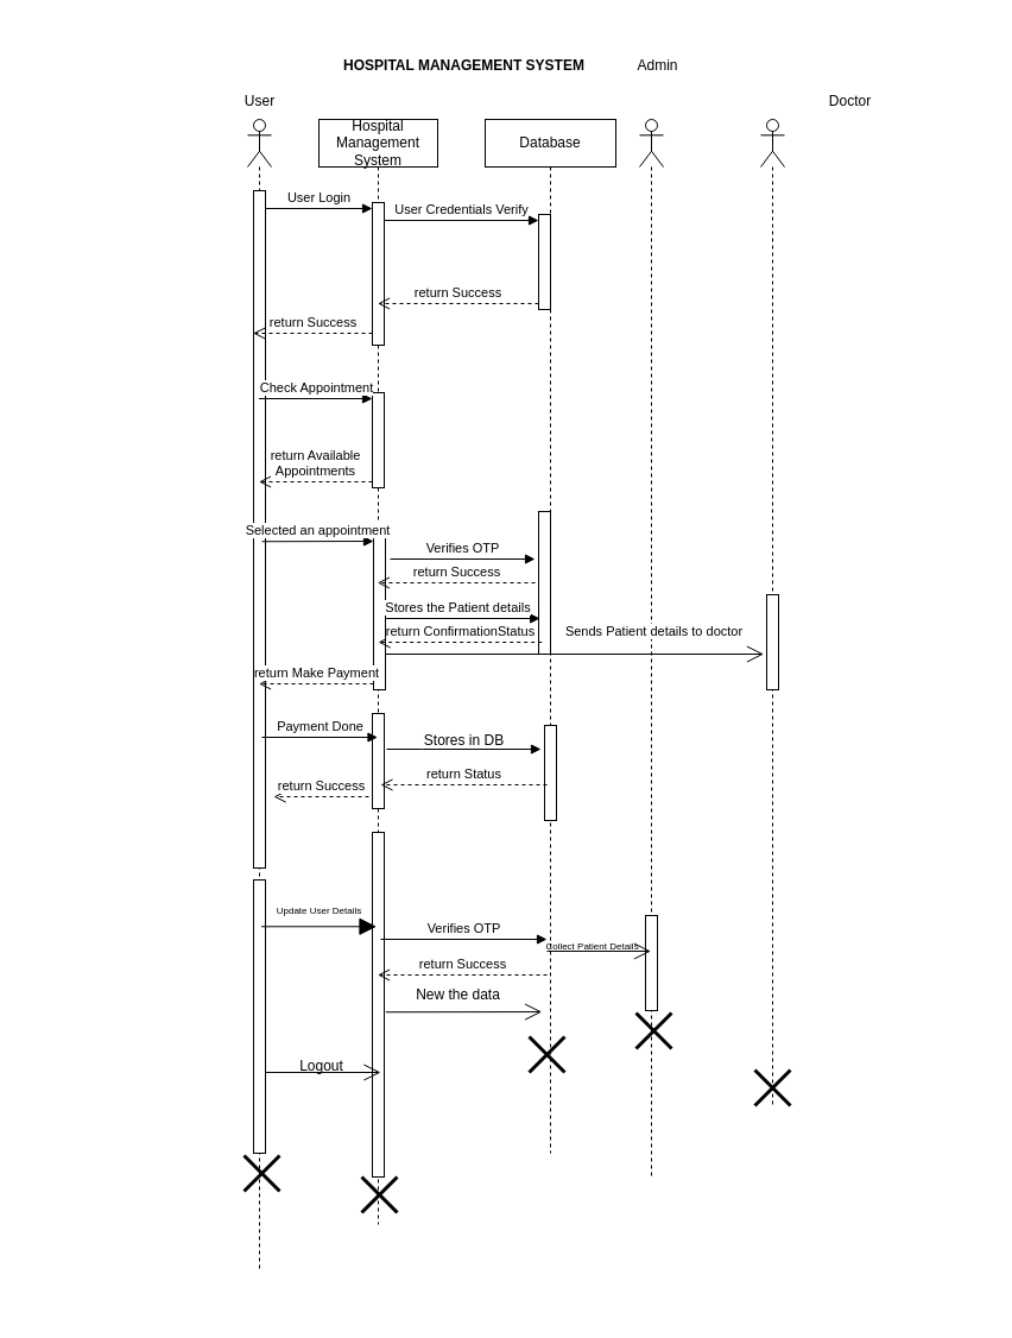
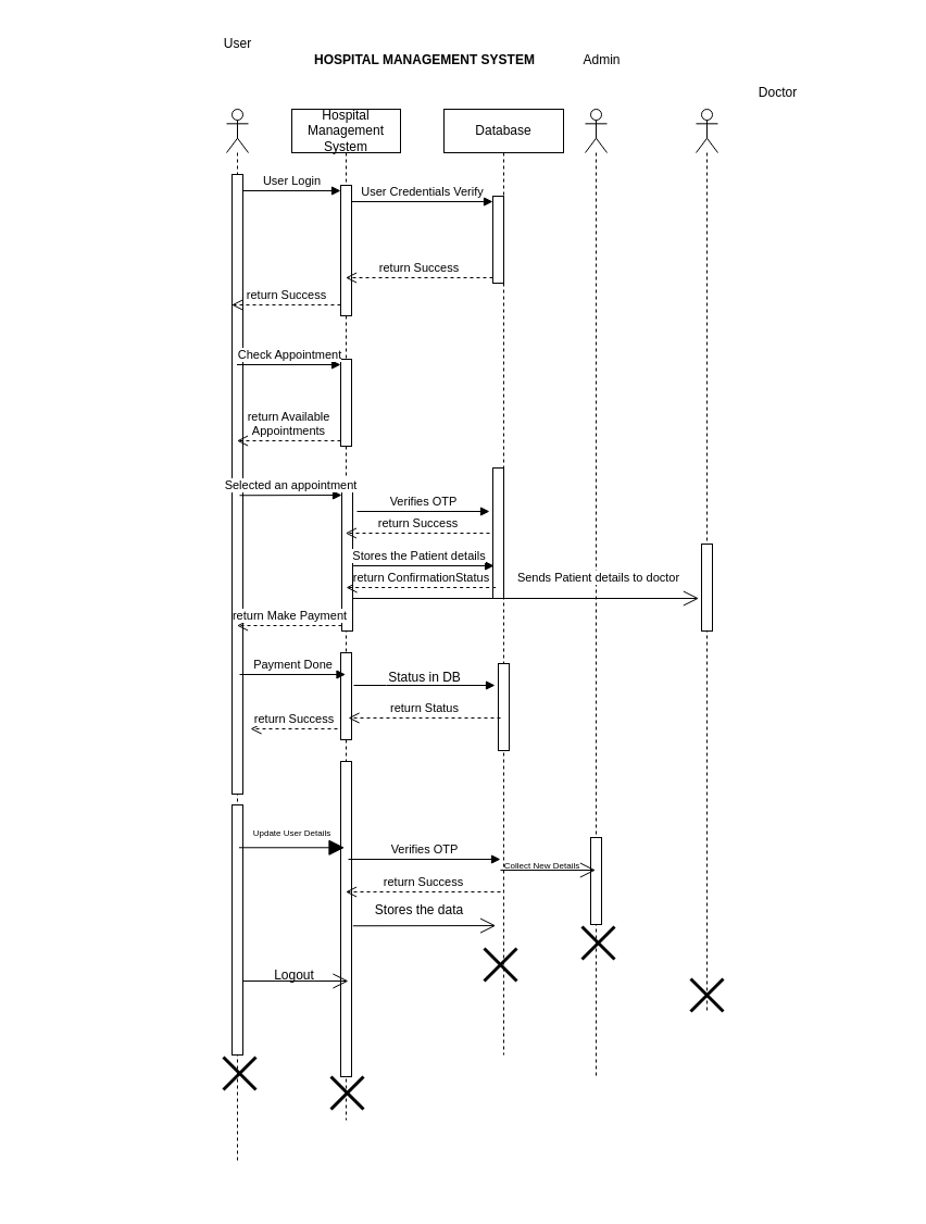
  <mxCell id="0" />
  <mxCell id="1" parent="0" />
  <mxCell id="2" value="" style="shape=umlLifeline;perimeter=lifelinePerimeter;whiteSpace=wrap;html=1;container=1;dropTarget=0;collapsible=0;recursiveResize=0;outlineConnect=0;portConstraint=eastwest;newEdgeStyle={&quot;curved&quot;:0,&quot;rounded&quot;:0};participant=umlActor;" parent="1" vertex="1"><mxGeometry x="208" y="100" width="20" height="970" as="geometry" /></mxCell>
  <mxCell id="3" value="" style="html=1;points=[[0,0,0,0,5],[0,1,0,0,-5],[1,0,0,0,5],[1,1,0,0,-5]];perimeter=orthogonalPerimeter;outlineConnect=0;targetShapes=umlLifeline;portConstraint=eastwest;newEdgeStyle={&quot;curved&quot;:0,&quot;rounded&quot;:0};" parent="2" vertex="1"><mxGeometry x="5" y="60" width="10" height="570" as="geometry" /></mxCell>
  <mxCell id="4" value="" style="html=1;points=[[0,0,0,0,5],[0,1,0,0,-5],[1,0,0,0,5],[1,1,0,0,-5]];perimeter=orthogonalPerimeter;outlineConnect=0;targetShapes=umlLifeline;portConstraint=eastwest;newEdgeStyle={&quot;curved&quot;:0,&quot;rounded&quot;:0};" parent="2" vertex="1"><mxGeometry x="5" y="640" width="10" height="230" as="geometry" /></mxCell>
- <mxCell id="5" value="User" style="text;html=1;align=center;verticalAlign=middle;resizable=0;points=[];autosize=1;strokeColor=none;fillColor=none;" parent="1" vertex="1"><mxGeometry x="193" y="70" width="50" height="30" as="geometry" /></mxCell>
+ <mxCell id="5" value="User" style="text;html=1;align=center;verticalAlign=middle;resizable=0;points=[];autosize=1;strokeColor=none;fillColor=none;" parent="1" vertex="1"><mxGeometry x="193" y="25" width="50" height="30" as="geometry" /></mxCell>
  <mxCell id="6" value="Hospital Management System" style="shape=umlLifeline;perimeter=lifelinePerimeter;whiteSpace=wrap;html=1;container=1;dropTarget=0;collapsible=0;recursiveResize=0;outlineConnect=0;portConstraint=eastwest;newEdgeStyle={&quot;curved&quot;:0,&quot;rounded&quot;:0};" parent="1" vertex="1"><mxGeometry x="268" y="100" width="100" height="930" as="geometry" /></mxCell>
  <mxCell id="7" value="return Success" style="html=1;verticalAlign=bottom;endArrow=open;dashed=1;endSize=8;curved=0;rounded=0;exitX=0;exitY=1;exitDx=0;exitDy=-5;" parent="6" edge="1"><mxGeometry relative="1" as="geometry"><mxPoint x="-55.409" y="180" as="targetPoint" /><mxPoint x="45" y="180" as="sourcePoint" /></mxGeometry></mxCell>
  <mxCell id="8" value="" style="html=1;points=[[0,0,0,0,5],[0,1,0,0,-5],[1,0,0,0,5],[1,1,0,0,-5]];perimeter=orthogonalPerimeter;outlineConnect=0;targetShapes=umlLifeline;portConstraint=eastwest;newEdgeStyle={&quot;curved&quot;:0,&quot;rounded&quot;:0};" parent="6" vertex="1"><mxGeometry x="45" y="70" width="10" height="120" as="geometry" /></mxCell>
  <mxCell id="9" value="" style="html=1;points=[[0,0,0,0,5],[0,1,0,0,-5],[1,0,0,0,5],[1,1,0,0,-5]];perimeter=orthogonalPerimeter;outlineConnect=0;targetShapes=umlLifeline;portConstraint=eastwest;newEdgeStyle={&quot;curved&quot;:0,&quot;rounded&quot;:0};" parent="6" vertex="1"><mxGeometry x="45" y="230" width="10" height="80" as="geometry" /></mxCell>
  <mxCell id="10" value="" style="html=1;points=[[0,0,0,0,5],[0,1,0,0,-5],[1,0,0,0,5],[1,1,0,0,-5]];perimeter=orthogonalPerimeter;outlineConnect=0;targetShapes=umlLifeline;portConstraint=eastwest;newEdgeStyle={&quot;curved&quot;:0,&quot;rounded&quot;:0};" parent="6" vertex="1"><mxGeometry x="46" y="350" width="10" height="130" as="geometry" /></mxCell>
  <mxCell id="11" value="" style="html=1;points=[[0,0,0,0,5],[0,1,0,0,-5],[1,0,0,0,5],[1,1,0,0,-5]];perimeter=orthogonalPerimeter;outlineConnect=0;targetShapes=umlLifeline;portConstraint=eastwest;newEdgeStyle={&quot;curved&quot;:0,&quot;rounded&quot;:0};" parent="6" vertex="1"><mxGeometry x="45" y="600" width="10" height="290" as="geometry" /></mxCell>
  <mxCell id="12" value="" style="shape=umlDestroy;whiteSpace=wrap;html=1;strokeWidth=3;targetShapes=umlLifeline;" parent="6" vertex="1"><mxGeometry x="36" y="890" width="30" height="30" as="geometry" /></mxCell>
  <mxCell id="13" value="" style="html=1;points=[[0,0,0,0,5],[0,1,0,0,-5],[1,0,0,0,5],[1,1,0,0,-5]];perimeter=orthogonalPerimeter;outlineConnect=0;targetShapes=umlLifeline;portConstraint=eastwest;newEdgeStyle={&quot;curved&quot;:0,&quot;rounded&quot;:0};" parent="6" vertex="1"><mxGeometry x="45" y="500" width="10" height="80" as="geometry" /></mxCell>
  <mxCell id="14" value="Database" style="shape=umlLifeline;perimeter=lifelinePerimeter;whiteSpace=wrap;html=1;container=1;dropTarget=0;collapsible=0;recursiveResize=0;outlineConnect=0;portConstraint=eastwest;newEdgeStyle={&quot;curved&quot;:0,&quot;rounded&quot;:0};" parent="1" vertex="1"><mxGeometry x="408" y="100" width="110" height="870" as="geometry" /></mxCell>
  <mxCell id="15" value="" style="html=1;points=[[0,0,0,0,5],[0,1,0,0,-5],[1,0,0,0,5],[1,1,0,0,-5]];perimeter=orthogonalPerimeter;outlineConnect=0;targetShapes=umlLifeline;portConstraint=eastwest;newEdgeStyle={&quot;curved&quot;:0,&quot;rounded&quot;:0};" parent="14" vertex="1"><mxGeometry x="45" y="80" width="10" height="80" as="geometry" /></mxCell>
  <mxCell id="16" value="" style="html=1;points=[[0,0,0,0,5],[0,1,0,0,-5],[1,0,0,0,5],[1,1,0,0,-5]];perimeter=orthogonalPerimeter;outlineConnect=0;targetShapes=umlLifeline;portConstraint=eastwest;newEdgeStyle={&quot;curved&quot;:0,&quot;rounded&quot;:0};" parent="14" vertex="1"><mxGeometry x="45" y="330" width="10" height="120" as="geometry" /></mxCell>
  <mxCell id="17" value="" style="html=1;points=[[0,0,0,0,5],[0,1,0,0,-5],[1,0,0,0,5],[1,1,0,0,-5]];perimeter=orthogonalPerimeter;outlineConnect=0;targetShapes=umlLifeline;portConstraint=eastwest;newEdgeStyle={&quot;curved&quot;:0,&quot;rounded&quot;:0};" parent="14" vertex="1"><mxGeometry x="50" y="510" width="10" height="80" as="geometry" /></mxCell>
  <mxCell id="18" value="" style="shape=umlLifeline;perimeter=lifelinePerimeter;whiteSpace=wrap;html=1;container=1;dropTarget=0;collapsible=0;recursiveResize=0;outlineConnect=0;portConstraint=eastwest;newEdgeStyle={&quot;curved&quot;:0,&quot;rounded&quot;:0};participant=umlActor;" parent="1" vertex="1"><mxGeometry x="538" y="100" width="20" height="890" as="geometry" /></mxCell>
  <mxCell id="19" value="" style="html=1;points=[[0,0,0,0,5],[0,1,0,0,-5],[1,0,0,0,5],[1,1,0,0,-5]];perimeter=orthogonalPerimeter;outlineConnect=0;targetShapes=umlLifeline;portConstraint=eastwest;newEdgeStyle={&quot;curved&quot;:0,&quot;rounded&quot;:0};" parent="18" vertex="1"><mxGeometry x="5" y="670" width="10" height="80" as="geometry" /></mxCell>
  <mxCell id="20" value="Admin" style="text;html=1;align=center;verticalAlign=middle;resizable=0;points=[];autosize=1;strokeColor=none;fillColor=none;" parent="1" vertex="1"><mxGeometry x="523" y="40" width="60" height="30" as="geometry" /></mxCell>
  <mxCell id="21" value="User Login" style="html=1;verticalAlign=bottom;endArrow=block;curved=0;rounded=0;entryX=0;entryY=0;entryDx=0;entryDy=5;" parent="1" source="3" target="8" edge="1"><mxGeometry relative="1" as="geometry"><mxPoint x="230" y="175" as="sourcePoint" /><mxPoint x="318" y="175" as="targetPoint" /></mxGeometry></mxCell>
  <mxCell id="22" value="User Credentials Verify" style="html=1;verticalAlign=bottom;endArrow=block;curved=0;rounded=0;entryX=0;entryY=0;entryDx=0;entryDy=5;" parent="1" source="8" target="15" edge="1"><mxGeometry relative="1" as="geometry"><mxPoint x="328" y="185" as="sourcePoint" /></mxGeometry></mxCell>
  <mxCell id="23" value="return Success" style="html=1;verticalAlign=bottom;endArrow=open;dashed=1;endSize=8;curved=0;rounded=0;exitX=0;exitY=1;exitDx=0;exitDy=-5;" parent="1" source="15" target="6" edge="1"><mxGeometry relative="1" as="geometry"><mxPoint x="328" y="260" as="targetPoint" /></mxGeometry></mxCell>
  <mxCell id="24" value="Check Appointment" style="html=1;verticalAlign=bottom;endArrow=block;curved=0;rounded=0;entryX=0;entryY=0;entryDx=0;entryDy=5;" parent="1" source="2" target="9" edge="1"><mxGeometry relative="1" as="geometry"><mxPoint x="243" y="335" as="sourcePoint" /></mxGeometry></mxCell>
  <mxCell id="25" value="return Available&lt;div&gt;Appointments&lt;/div&gt;" style="html=1;verticalAlign=bottom;endArrow=open;dashed=1;endSize=8;curved=0;rounded=0;exitX=0;exitY=1;exitDx=0;exitDy=-5;" parent="1" source="9" target="2" edge="1"><mxGeometry x="0.005" relative="1" as="geometry"><mxPoint x="243" y="405" as="targetPoint" /><mxPoint as="offset" /></mxGeometry></mxCell>
  <mxCell id="26" value="" style="html=1;verticalAlign=bottom;endArrow=block;curved=0;rounded=0;" parent="1" edge="1"><mxGeometry width="80" relative="1" as="geometry"><mxPoint x="324.68" y="520" as="sourcePoint" /><mxPoint x="454.18" y="520" as="targetPoint" /></mxGeometry></mxCell>
  <mxCell id="27" value="Stores the Patient details" style="edgeLabel;html=1;align=center;verticalAlign=middle;resizable=0;points=[];" parent="26" vertex="1" connectable="0"><mxGeometry x="-0.162" y="5" relative="1" as="geometry"><mxPoint x="6" y="-5" as="offset" /></mxGeometry></mxCell>
  <mxCell id="28" value="Selected an appointment" style="html=1;verticalAlign=bottom;endArrow=block;curved=0;rounded=0;entryX=0;entryY=0;entryDx=0;entryDy=5;exitX=0.7;exitY=0.518;exitDx=0;exitDy=0;exitPerimeter=0;" parent="1" source="3" target="10" edge="1"><mxGeometry relative="1" as="geometry"><mxPoint x="230" y="455" as="sourcePoint" /></mxGeometry></mxCell>
  <mxCell id="29" value="return Make Payment" style="html=1;verticalAlign=bottom;endArrow=open;dashed=1;endSize=8;curved=0;rounded=0;exitX=0;exitY=1;exitDx=0;exitDy=-5;" parent="1" source="10" target="2" edge="1"><mxGeometry relative="1" as="geometry"><mxPoint x="244" y="525" as="targetPoint" /></mxGeometry></mxCell>
  <mxCell id="30" value="return ConfirmationStatus" style="html=1;verticalAlign=bottom;endArrow=open;dashed=1;endSize=8;curved=0;rounded=0;exitX=0;exitY=1;exitDx=0;exitDy=-5;" parent="1" edge="1"><mxGeometry relative="1" as="geometry"><mxPoint x="318.004" y="540" as="targetPoint" /><mxPoint x="455.68" y="540" as="sourcePoint" /></mxGeometry></mxCell>
  <mxCell id="31" value="Verifies OTP" style="html=1;verticalAlign=bottom;endArrow=block;curved=0;rounded=0;" parent="1" edge="1"><mxGeometry relative="1" as="geometry"><mxPoint x="328" y="470" as="sourcePoint" /><mxPoint x="450" y="470" as="targetPoint" /></mxGeometry></mxCell>
  <mxCell id="32" value="return Success" style="html=1;verticalAlign=bottom;endArrow=open;dashed=1;endSize=8;curved=0;rounded=0;" parent="1" edge="1"><mxGeometry relative="1" as="geometry"><mxPoint x="317.324" y="490" as="targetPoint" /><mxPoint x="450" y="490" as="sourcePoint" /></mxGeometry></mxCell>
  <mxCell id="33" value="" style="endArrow=open;endFill=1;endSize=12;html=1;rounded=0;exitX=-0.014;exitY=0.74;exitDx=0;exitDy=0;exitPerimeter=0;" parent="1" edge="1"><mxGeometry width="160" relative="1" as="geometry"><mxPoint x="324.3" y="851.25" as="sourcePoint" /><mxPoint x="455.7" y="851.05" as="targetPoint" /></mxGeometry></mxCell>
- <mxCell id="34" value="New the data" style="text;html=1;align=center;verticalAlign=middle;resizable=0;points=[];autosize=1;strokeColor=none;fillColor=none;" parent="1" vertex="1"><mxGeometry x="335" y="822" width="100" height="30" as="geometry" /></mxCell>
+ <mxCell id="34" value="Stores the data" style="text;html=1;align=center;verticalAlign=middle;resizable=0;points=[];autosize=1;strokeColor=none;fillColor=none;" parent="1" vertex="1"><mxGeometry x="335" y="822" width="100" height="30" as="geometry" /></mxCell>
  <mxCell id="35" value="" style="endArrow=block;endFill=1;endSize=12;html=1;rounded=0;verticalAlign=bottom;curved=0;" parent="1" edge="1"><mxGeometry width="160" relative="1" as="geometry"><mxPoint x="219.5" y="779.29" as="sourcePoint" /><mxPoint x="316.5" y="779.29" as="targetPoint" /></mxGeometry></mxCell>
  <mxCell id="36" value="&lt;font style=&quot;font-size: 8px;&quot;&gt;Update User Details&lt;/font&gt;" style="text;html=1;align=center;verticalAlign=middle;resizable=0;points=[];autosize=1;strokeColor=none;fillColor=none;" parent="1" vertex="1"><mxGeometry x="218" y="750" width="100" height="30" as="geometry" /></mxCell>
  <mxCell id="37" value="" style="endArrow=open;endFill=1;endSize=12;html=1;rounded=0;" parent="1" source="4" edge="1"><mxGeometry width="160" relative="1" as="geometry"><mxPoint x="230" y="902" as="sourcePoint" /><mxPoint x="320" y="902" as="targetPoint" /></mxGeometry></mxCell>
  <mxCell id="38" value="Logout" style="text;html=1;align=center;verticalAlign=middle;resizable=0;points=[];autosize=1;strokeColor=none;fillColor=none;" parent="1" vertex="1"><mxGeometry x="240" y="882" width="60" height="30" as="geometry" /></mxCell>
  <mxCell id="39" value="" style="shape=umlDestroy;whiteSpace=wrap;html=1;strokeWidth=3;targetShapes=umlLifeline;" parent="1" vertex="1"><mxGeometry x="205" y="972" width="30" height="30" as="geometry" /></mxCell>
  <mxCell id="40" value="" style="shape=umlDestroy;whiteSpace=wrap;html=1;strokeWidth=3;targetShapes=umlLifeline;" parent="1" vertex="1"><mxGeometry x="445" y="872" width="30" height="30" as="geometry" /></mxCell>
  <mxCell id="41" value="" style="shape=umlDestroy;whiteSpace=wrap;html=1;strokeWidth=3;targetShapes=umlLifeline;" parent="1" vertex="1"><mxGeometry x="535" y="852" width="30" height="30" as="geometry" /></mxCell>
  <mxCell id="42" value="" style="text;strokeColor=none;fillColor=none;align=left;verticalAlign=middle;spacingTop=-1;spacingLeft=4;spacingRight=4;rotatable=0;labelPosition=right;points=[];portConstraint=eastwest;" parent="1" vertex="1"><mxGeometry x="20" y="380" width="20" height="14" as="geometry" /></mxCell>
  <mxCell id="43" value="" style="text;strokeColor=none;fillColor=none;align=left;verticalAlign=middle;spacingTop=-1;spacingLeft=4;spacingRight=4;rotatable=0;labelPosition=right;points=[];portConstraint=eastwest;" parent="1" vertex="1"><mxGeometry x="810" y="450" width="20" height="14" as="geometry" /></mxCell>
  <mxCell id="44" value="" style="text;strokeColor=none;fillColor=none;align=left;verticalAlign=middle;spacingTop=-1;spacingLeft=4;spacingRight=4;rotatable=0;labelPosition=right;points=[];portConstraint=eastwest;" parent="1" vertex="1"><mxGeometry x="415" width="20" height="14" as="geometry" y="20" /></mxCell>
  <mxCell id="45" value="" style="text;strokeColor=none;fillColor=none;align=left;verticalAlign=middle;spacingTop=-1;spacingLeft=4;spacingRight=4;rotatable=0;labelPosition=right;points=[];portConstraint=eastwest;" parent="1" vertex="1"><mxGeometry x="432" y="960" width="20" height="14" as="geometry" /></mxCell>
  <mxCell id="46" value="Payment Done" style="html=1;verticalAlign=bottom;endArrow=block;curved=0;rounded=0;" parent="1" target="6" edge="1"><mxGeometry width="80" relative="1" as="geometry"><mxPoint x="220" y="620" as="sourcePoint" /><mxPoint x="300" y="620" as="targetPoint" /></mxGeometry></mxCell>
  <mxCell id="47" value="" style="endArrow=block;endFill=1;html=1;edgeStyle=orthogonalEdgeStyle;align=left;verticalAlign=top;rounded=0;" parent="1" edge="1"><mxGeometry x="-1" relative="1" as="geometry"><mxPoint x="325" y="630" as="sourcePoint" /><mxPoint x="455" y="630" as="targetPoint" /><Array as="points"><mxPoint x="355" y="630" /><mxPoint x="355" y="630" /></Array></mxGeometry></mxCell>
- <mxCell id="48" value="Stores in DB" style="text;html=1;align=center;verticalAlign=middle;resizable=0;points=[];autosize=1;strokeColor=none;fillColor=none;" parent="1" vertex="1"><mxGeometry x="345" y="608" width="90" height="30" as="geometry" /></mxCell>
+ <mxCell id="48" value="Status in DB" style="text;html=1;align=center;verticalAlign=middle;resizable=0;points=[];autosize=1;strokeColor=none;fillColor=none;" parent="1" vertex="1"><mxGeometry x="345" y="608" width="90" height="30" as="geometry" /></mxCell>
  <mxCell id="49" value="return Status" style="html=1;verticalAlign=bottom;endArrow=open;dashed=1;endSize=8;curved=0;rounded=0;" parent="1" edge="1"><mxGeometry relative="1" as="geometry"><mxPoint x="460" y="660" as="sourcePoint" /><mxPoint x="320" y="660" as="targetPoint" /></mxGeometry></mxCell>
  <mxCell id="50" value="return Success" style="html=1;verticalAlign=bottom;endArrow=open;dashed=1;endSize=8;curved=0;rounded=0;" parent="1" edge="1"><mxGeometry relative="1" as="geometry"><mxPoint x="310" y="670" as="sourcePoint" /><mxPoint x="230" y="670" as="targetPoint" /></mxGeometry></mxCell>
  <mxCell id="51" value="Verifies OTP" style="html=1;verticalAlign=bottom;endArrow=block;curved=0;rounded=0;" parent="1" edge="1"><mxGeometry width="80" relative="1" as="geometry"><mxPoint x="320" y="790" as="sourcePoint" /><mxPoint x="460" y="790" as="targetPoint" /></mxGeometry></mxCell>
  <mxCell id="52" value="return Success" style="html=1;verticalAlign=bottom;endArrow=open;dashed=1;endSize=8;curved=0;rounded=0;" parent="1" target="6" edge="1"><mxGeometry relative="1" as="geometry"><mxPoint x="460" y="820" as="sourcePoint" /><mxPoint x="380" y="820" as="targetPoint" /></mxGeometry></mxCell>
  <mxCell id="53" value="" style="endArrow=open;endFill=1;endSize=12;html=1;rounded=0;" parent="1" target="18" edge="1"><mxGeometry width="160" relative="1" as="geometry"><mxPoint x="460" y="800" as="sourcePoint" /><mxPoint x="620" y="800" as="targetPoint" /></mxGeometry></mxCell>
- <mxCell id="54" value="&lt;font style=&quot;font-size: 8px;&quot;&gt;Collect Patient Details&lt;/font&gt;" style="text;html=1;align=center;verticalAlign=middle;resizable=0;points=[];autosize=1;strokeColor=none;fillColor=none;" parent="1" vertex="1"><mxGeometry x="453" y="780" width="90" height="30" as="geometry" /></mxCell>
+ <mxCell id="54" value="&lt;font style=&quot;font-size: 8px;&quot;&gt;Collect New Details&lt;/font&gt;" style="text;html=1;align=center;verticalAlign=middle;resizable=0;points=[];autosize=1;strokeColor=none;fillColor=none;" parent="1" vertex="1"><mxGeometry x="453" y="780" width="90" height="30" as="geometry" /></mxCell>
  <mxCell id="55" value="&lt;b&gt;HOSPITAL MANAGEMENT SYSTEM&lt;/b&gt;" style="text;html=1;align=center;verticalAlign=middle;resizable=0;points=[];autosize=1;strokeColor=none;fillColor=none;" parent="1" vertex="1"><mxGeometry x="275" y="40" width="230" height="30" as="geometry" /></mxCell>
  <mxCell id="56" value="" style="text;strokeColor=none;fillColor=none;align=left;verticalAlign=middle;spacingTop=-1;spacingLeft=4;spacingRight=4;rotatable=0;labelPosition=right;points=[];portConstraint=eastwest;" parent="1" vertex="1"><mxGeometry x="395" y="27" width="20" height="14" as="geometry" /></mxCell>
  <mxCell id="57" value="" style="text;strokeColor=none;fillColor=none;align=left;verticalAlign=middle;spacingTop=-1;spacingLeft=4;spacingRight=4;rotatable=0;labelPosition=right;points=[];portConstraint=eastwest;" parent="1" vertex="1"><mxGeometry x="640" y="439" width="20" height="14" as="geometry" /></mxCell>
  <mxCell id="58" value="" style="text;strokeColor=none;fillColor=none;align=left;verticalAlign=middle;spacingTop=-1;spacingLeft=4;spacingRight=4;rotatable=0;labelPosition=right;points=[];portConstraint=eastwest;" parent="1" vertex="1"><mxGeometry x="100" y="440" width="20" height="14" as="geometry" /></mxCell>
  <mxCell id="59" value="" style="text;strokeColor=none;fillColor=none;align=left;verticalAlign=middle;spacingTop=-1;spacingLeft=4;spacingRight=4;rotatable=0;labelPosition=right;points=[];portConstraint=eastwest;" parent="1" vertex="1"><mxGeometry x="380" y="1090" width="20" height="14" as="geometry" /></mxCell>
  <mxCell id="60" value="" style="shape=umlLifeline;perimeter=lifelinePerimeter;whiteSpace=wrap;html=1;container=1;dropTarget=0;collapsible=0;recursiveResize=0;outlineConnect=0;portConstraint=eastwest;newEdgeStyle={&quot;curved&quot;:0,&quot;rounded&quot;:0};participant=umlActor;" vertex="1" parent="1"><mxGeometry x="640" y="100" width="20" height="830" as="geometry" /></mxCell>
  <mxCell id="61" value="" style="html=1;points=[[0,0,0,0,5],[0,1,0,0,-5],[1,0,0,0,5],[1,1,0,0,-5]];perimeter=orthogonalPerimeter;outlineConnect=0;targetShapes=umlLifeline;portConstraint=eastwest;newEdgeStyle={&quot;curved&quot;:0,&quot;rounded&quot;:0};" vertex="1" parent="60"><mxGeometry x="5" y="400" width="10" height="80" as="geometry" /></mxCell>
  <mxCell id="62" value="Doctor" style="text;html=1;align=center;verticalAlign=middle;resizable=0;points=[];autosize=1;strokeColor=none;fillColor=none;" vertex="1" parent="1"><mxGeometry x="685" y="70" width="60" height="30" as="geometry" /></mxCell>
  <mxCell id="63" value="Sends Patient details to doctor" style="html=1;verticalAlign=bottom;endArrow=open;curved=0;rounded=0;endFill=1;endSize=12;" edge="1" parent="1" source="10"><mxGeometry x="0.419" y="10" width="80" relative="1" as="geometry"><mxPoint x="330" y="550" as="sourcePoint" /><mxPoint x="642.5" y="550" as="targetPoint" /><mxPoint as="offset" /></mxGeometry></mxCell>
  <mxCell id="64" value="" style="shape=umlDestroy;whiteSpace=wrap;html=1;strokeWidth=3;targetShapes=umlLifeline;" vertex="1" parent="1"><mxGeometry x="635" y="900" width="30" height="30" as="geometry" /></mxCell>
